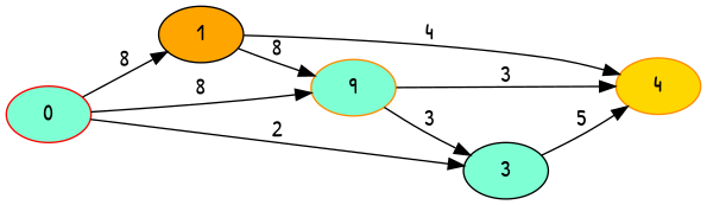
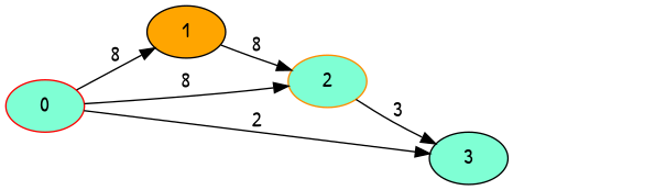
  digraph {
    fontname="Patrick Hand"
    rankdir=LR
    node [color=black fillcolor=aquamarine fontname="Patrick Hand" style=filled]
    edge [fontname="Patrick Hand"]
    0 [color=red]
    1 [fillcolor=orange]
-   2 [color=darkorange label=9]
+   2 [color=darkorange]
    3
-   4 [color=darkorange fillcolor=gold]
    0 -> 1 [label=8]
    0 -> 2 [label=8]
    0 -> 3 [label=2]
    1 -> 2 [label=8]
-   1 -> 4 [label=4]
    2 -> 3 [label=3]
-   2 -> 4 [label=3]
-   3 -> 4 [label=5]
  }
